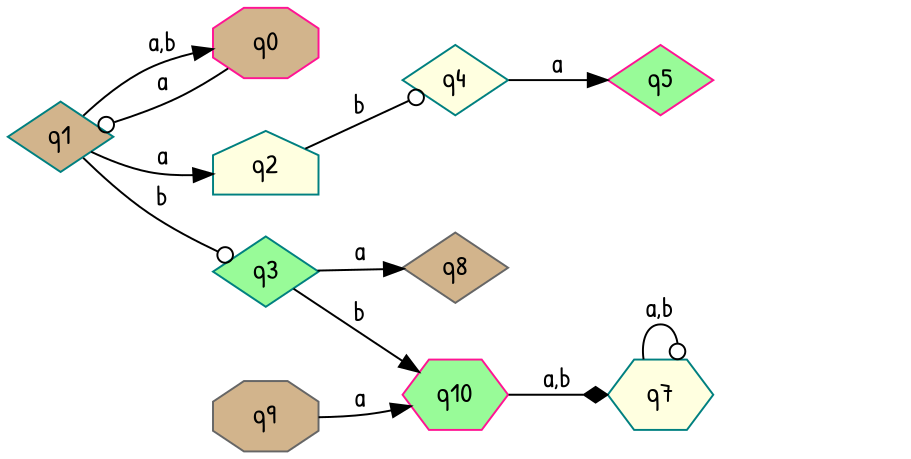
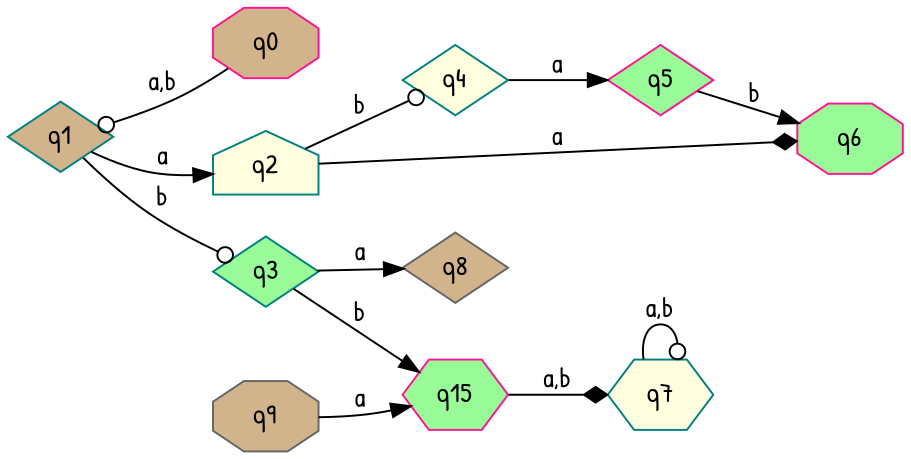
  digraph {
    fontname="Patrick Hand"
    rankdir=LR
    node [color=teal fillcolor=tan fontname="Patrick Hand" shape=diamond style=filled]
    edge [arrowhead=normal fontname="Patrick Hand"]
    q7 [fillcolor=lightyellow shape=hexagon]
    q0 [color=deeppink shape=octagon]
    q1
    q2 [fillcolor=lightyellow shape=house]
    q3 [fillcolor=palegreen]
    q4 [fillcolor=lightyellow]
+   q6 [color=deeppink fillcolor=palegreen shape=octagon]
    q8 [color=gray40]
-   q10 [color=deeppink fillcolor=palegreen shape=hexagon]
+   q10 [color=deeppink fillcolor=palegreen shape=hexagon label=q15]
    q5 [color=deeppink fillcolor=palegreen]
    q9 [color=gray40 shape=octagon]
    q7 -> q7 [arrowhead=odot label="a,b"]
-   q0 -> q1 [arrowhead=odot label=a]
-   q1 -> q0 [label="a,b"]
+   q0 -> q1 [arrowhead=odot label="a,b"]
    q1 -> q2 [label=a]
    q1 -> q3 [arrowhead=odot label=b]
    q2 -> q4 [arrowhead=odot label=b]
+   q2 -> q6 [arrowhead=diamond label=a]
    q3 -> q8 [label=a]
    q3 -> q10 [label=b]
    q4 -> q5 [label=a]
    q10 -> q7 [arrowhead=diamond label="a,b"]
+   q5 -> q6 [label=b]
    q9 -> q10 [label=a]
  }
